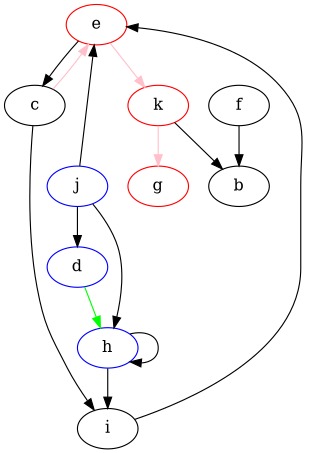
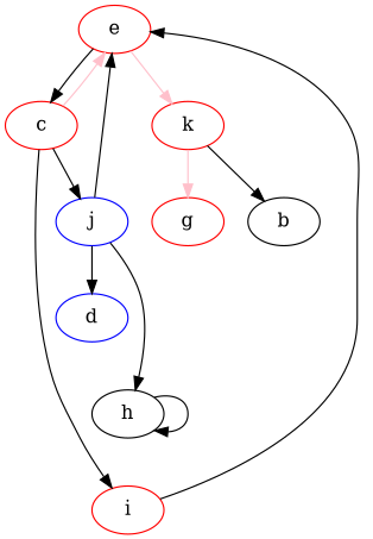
  digraph {
    node [color=red]
    e
-   c [color=black]
+   c
    k
-   i [color=""]
+   i
    j [color=blue]
    b [color=""]
    g
    d [color=blue]
-   h [color=blue]
-   f [color=""]
+   h [color=black]
    e -> c
    e -> k [color=pink]
    c -> e [color=pink]
    c -> i
+   c -> j
    k -> b
    k -> g [color=pink]
    i -> e
    j -> e
    j -> d [color=black]
    j -> h
-   d -> h [color=green]
-   h -> i
    h -> h
-   f -> b
  }
